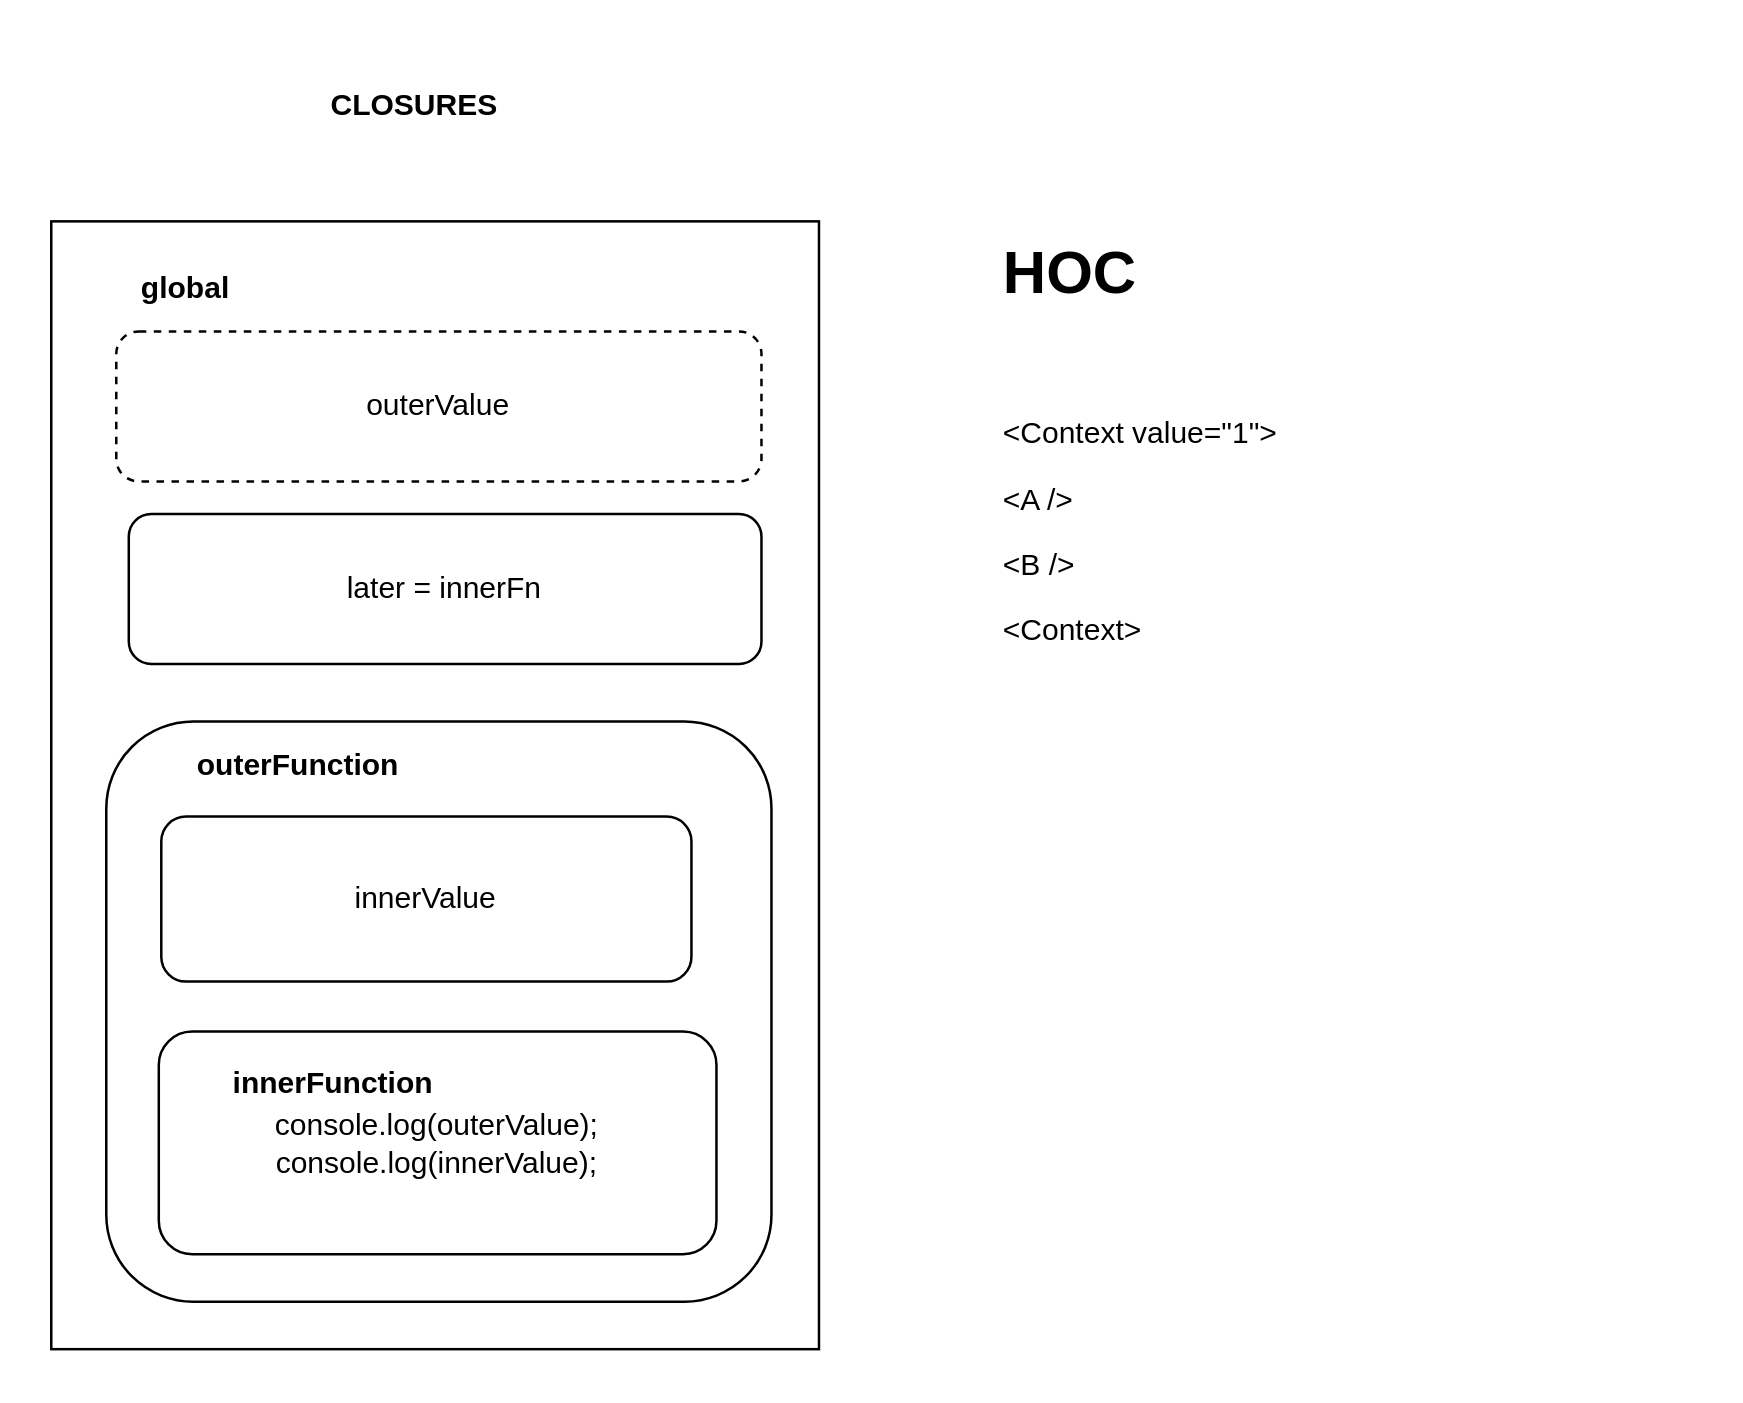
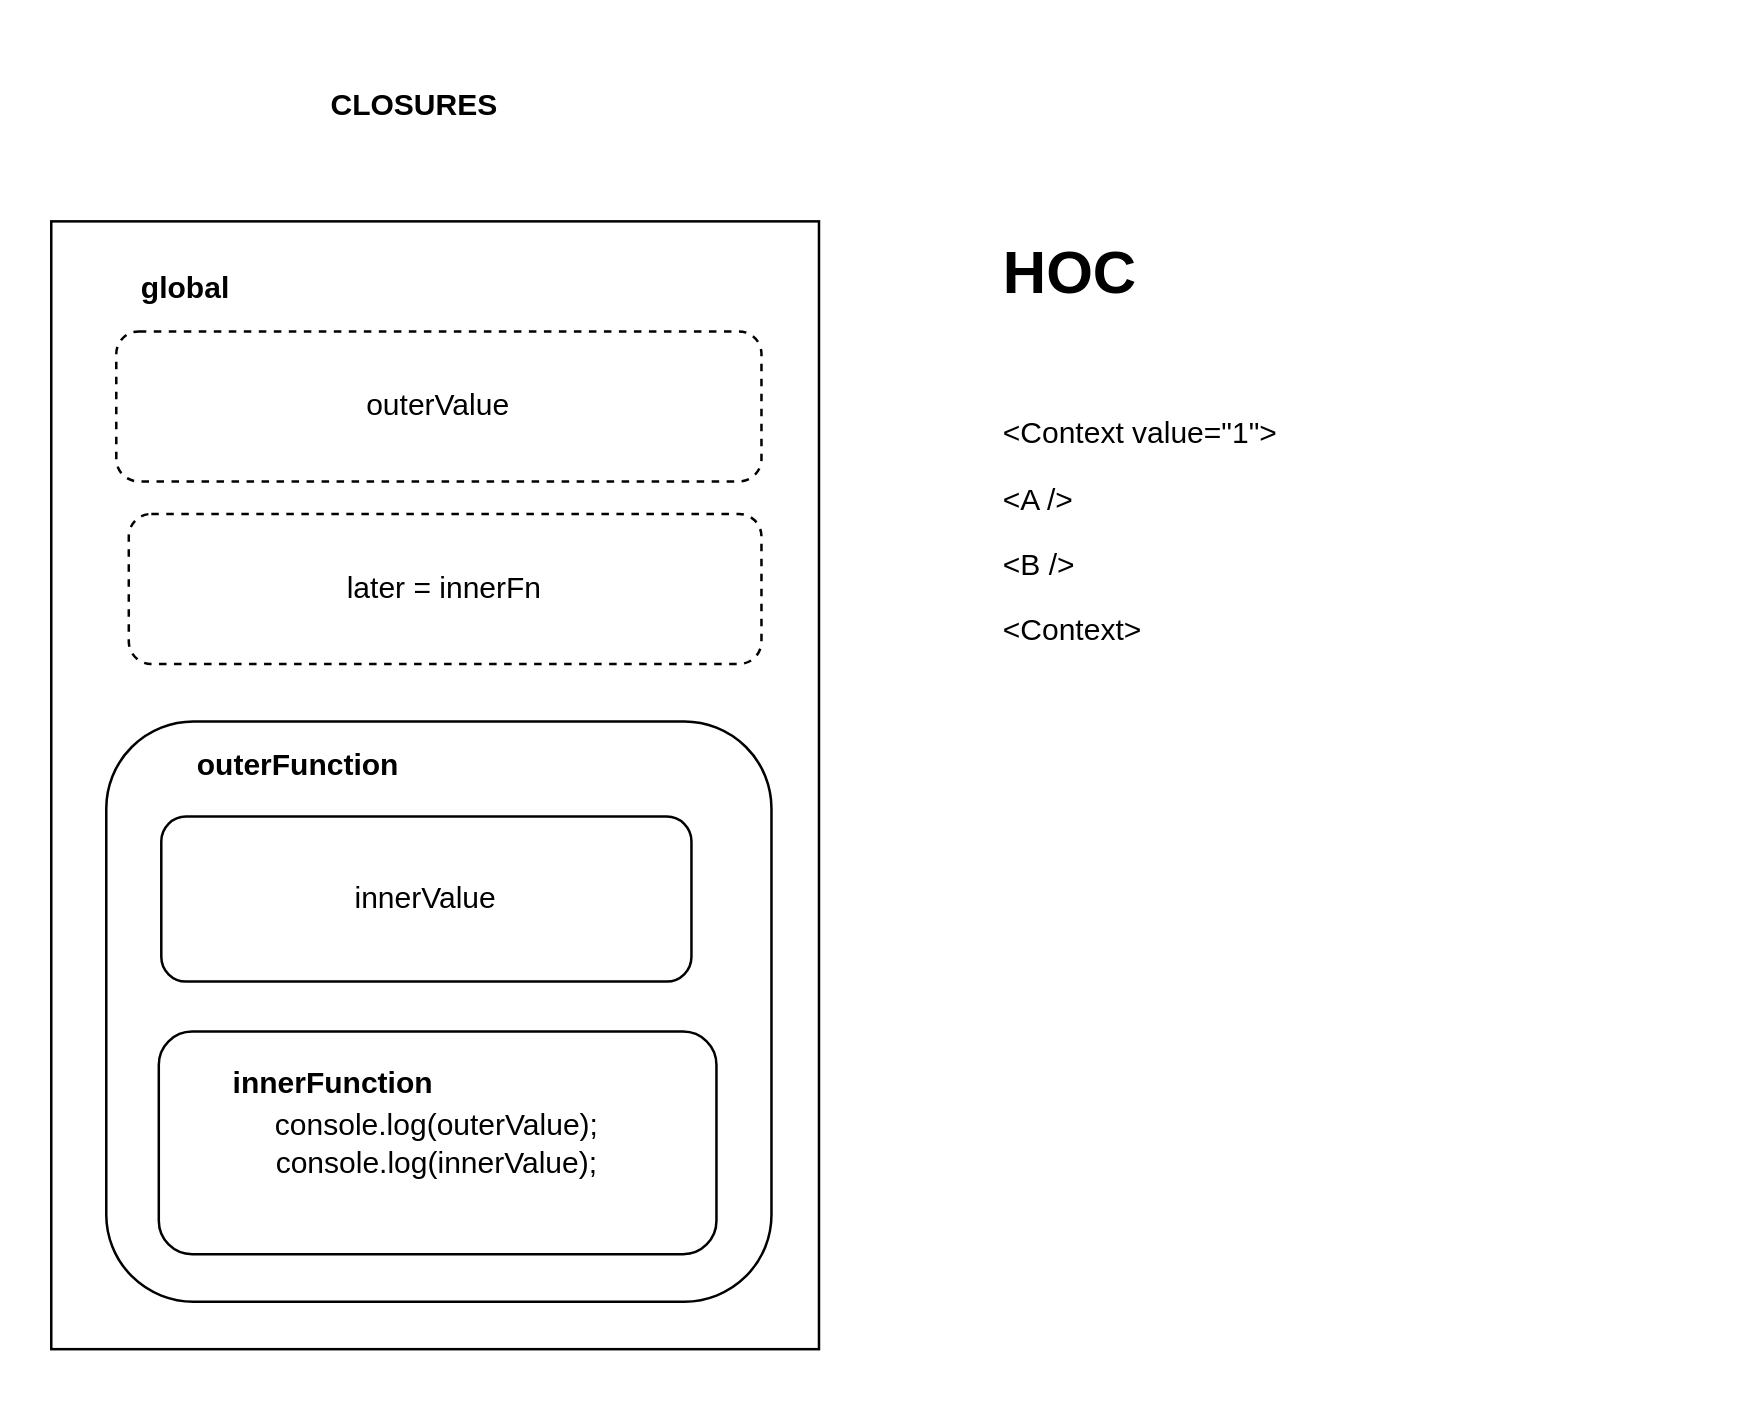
  <mxCell id="0" />
  <mxCell id="1" parent="0" />
  <mxCell id="2" value="" style="rounded=1;whiteSpace=wrap;html=1;arcSize=0;" vertex="1" parent="1"><mxGeometry x="20" y="88" width="307" height="451" as="geometry" /></mxCell>
  <mxCell id="3" value="outerValue" style="rounded=1;whiteSpace=wrap;html=1;dashed=1;" vertex="1" parent="1"><mxGeometry x="46" y="132" width="258" height="60" as="geometry" /></mxCell>
- <mxCell id="4" value="later = innerFn" style="rounded=1;whiteSpace=wrap;html=1;" vertex="1" parent="1"><mxGeometry x="51" y="205" width="253" height="60" as="geometry" /></mxCell>
+ <mxCell id="4" value="later = innerFn" style="rounded=1;whiteSpace=wrap;html=1;dashed=1;" vertex="1" parent="1"><mxGeometry x="51" y="205" width="253" height="60" as="geometry" /></mxCell>
  <mxCell id="5" value="" style="rounded=1;whiteSpace=wrap;html=1;" vertex="1" parent="1"><mxGeometry x="42" y="288" width="266" height="232" as="geometry" /></mxCell>
  <mxCell id="6" value="innerValue" style="rounded=1;whiteSpace=wrap;html=1;" vertex="1" parent="1"><mxGeometry x="64" y="326" width="212" height="66" as="geometry" /></mxCell>
  <mxCell id="7" value="global" style="text;html=1;align=center;verticalAlign=middle;whiteSpace=wrap;rounded=0;fontStyle=1" vertex="1" parent="1"><mxGeometry x="44" y="100" width="60" height="30" as="geometry" /></mxCell>
  <mxCell id="8" value="outerFunction" style="text;html=1;align=center;verticalAlign=middle;whiteSpace=wrap;rounded=0;fontStyle=1" vertex="1" parent="1"><mxGeometry x="52" y="291" width="134" height="30" as="geometry" /></mxCell>
  <mxCell id="9" value="console.log(outerValue);&lt;div&gt;console.log(innerValue);&lt;/div&gt;" style="rounded=1;whiteSpace=wrap;html=1;" vertex="1" parent="1"><mxGeometry x="63" y="412" width="223" height="89" as="geometry" /></mxCell>
  <mxCell id="10" value="innerFunction" style="text;html=1;align=center;verticalAlign=middle;whiteSpace=wrap;rounded=0;fontStyle=1" vertex="1" parent="1"><mxGeometry x="66" y="418" width="134" height="30" as="geometry" /></mxCell>
  <mxCell id="11" value="CLOSURES" style="text;html=1;align=center;verticalAlign=middle;whiteSpace=wrap;rounded=0;fontStyle=1" vertex="1" parent="1"><mxGeometry x="82" y="20" width="167" height="44" as="geometry" /></mxCell>
  <mxCell id="12" value="&lt;h1 style=&quot;margin-top: 0px;&quot;&gt;HOC&lt;/h1&gt;&lt;p&gt;&lt;br&gt;&lt;/p&gt;&lt;p&gt;&amp;lt;Context value=&quot;1&quot;&amp;gt;&lt;/p&gt;&lt;p&gt;&amp;lt;A /&amp;gt;&lt;/p&gt;&lt;p&gt;&amp;lt;B /&amp;gt;&lt;/p&gt;&lt;p&gt;&amp;lt;Context&amp;gt;&lt;/p&gt;&lt;p&gt;&lt;br&gt;&lt;/p&gt;" style="text;html=1;whiteSpace=wrap;overflow=hidden;rounded=0;" vertex="1" parent="1"><mxGeometry x="399" y="88" width="276" height="209" as="geometry" /></mxCell>
